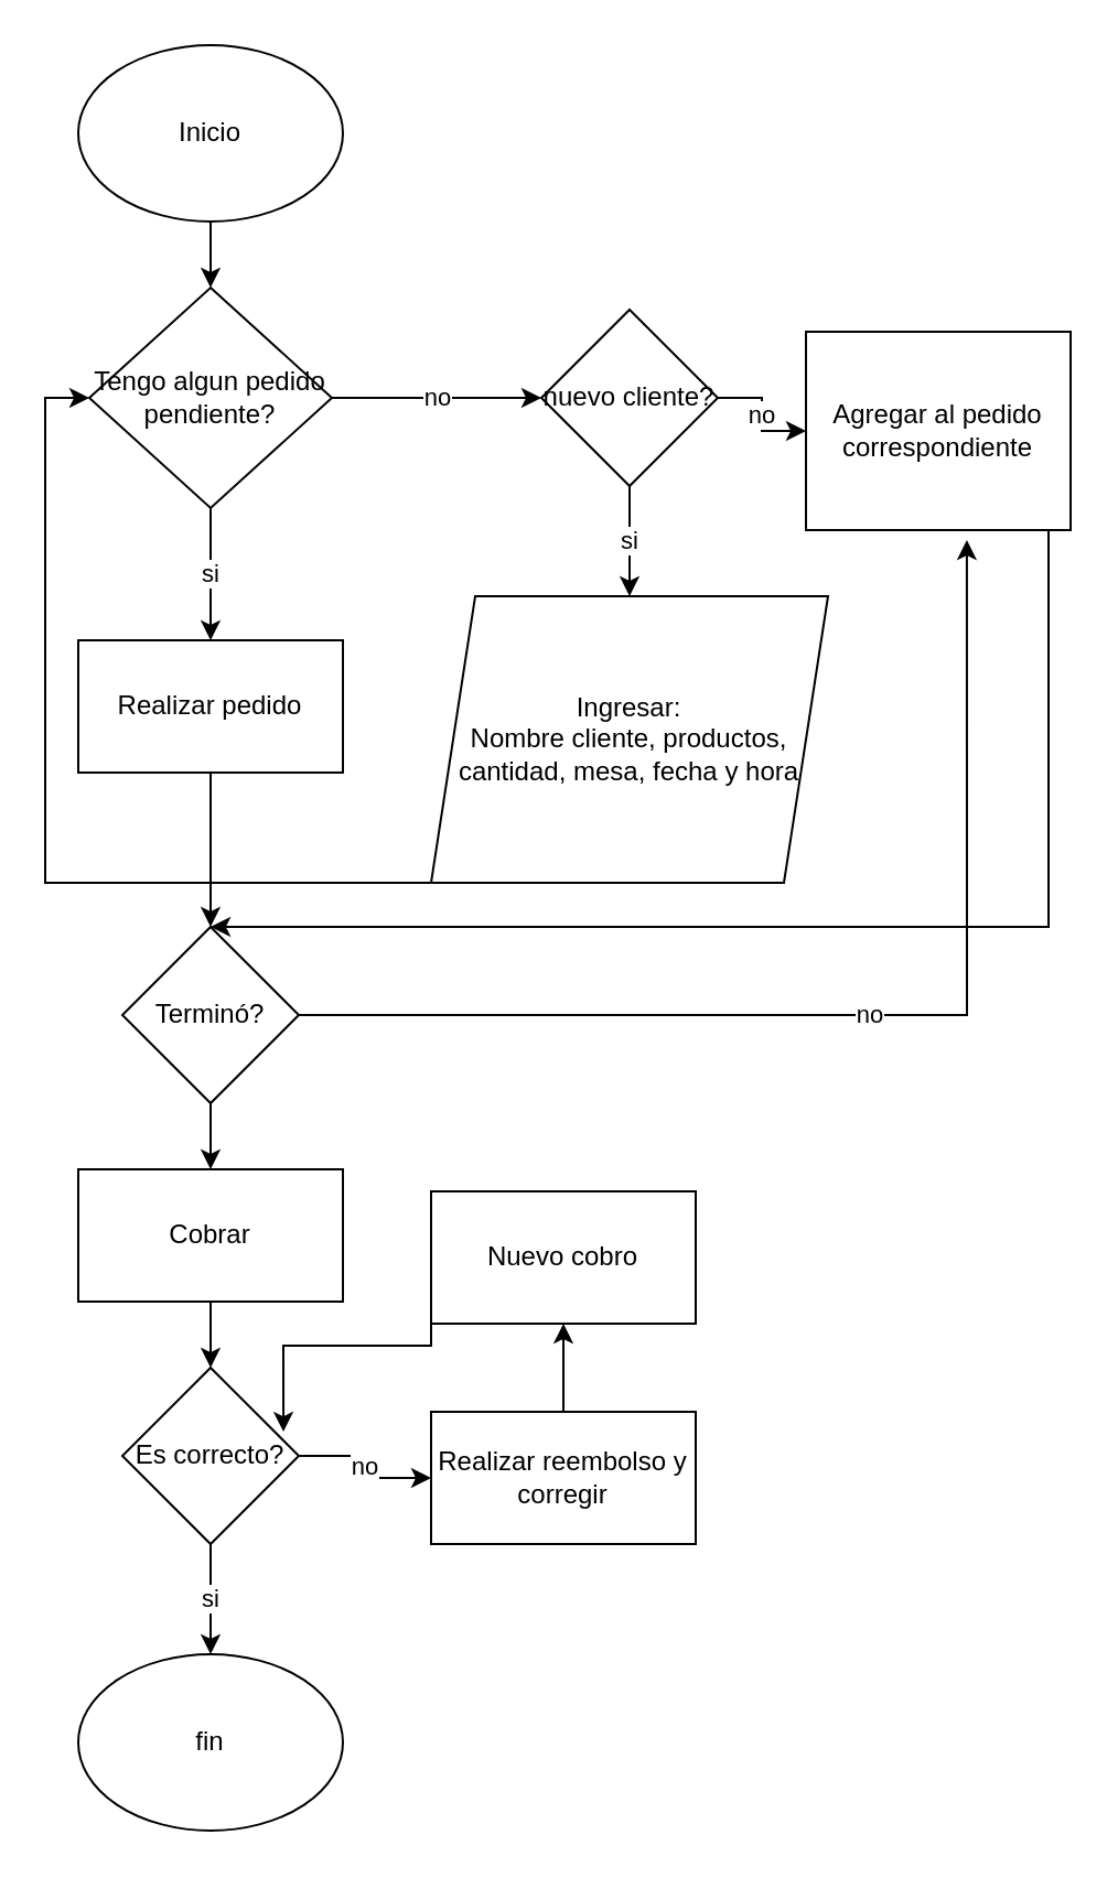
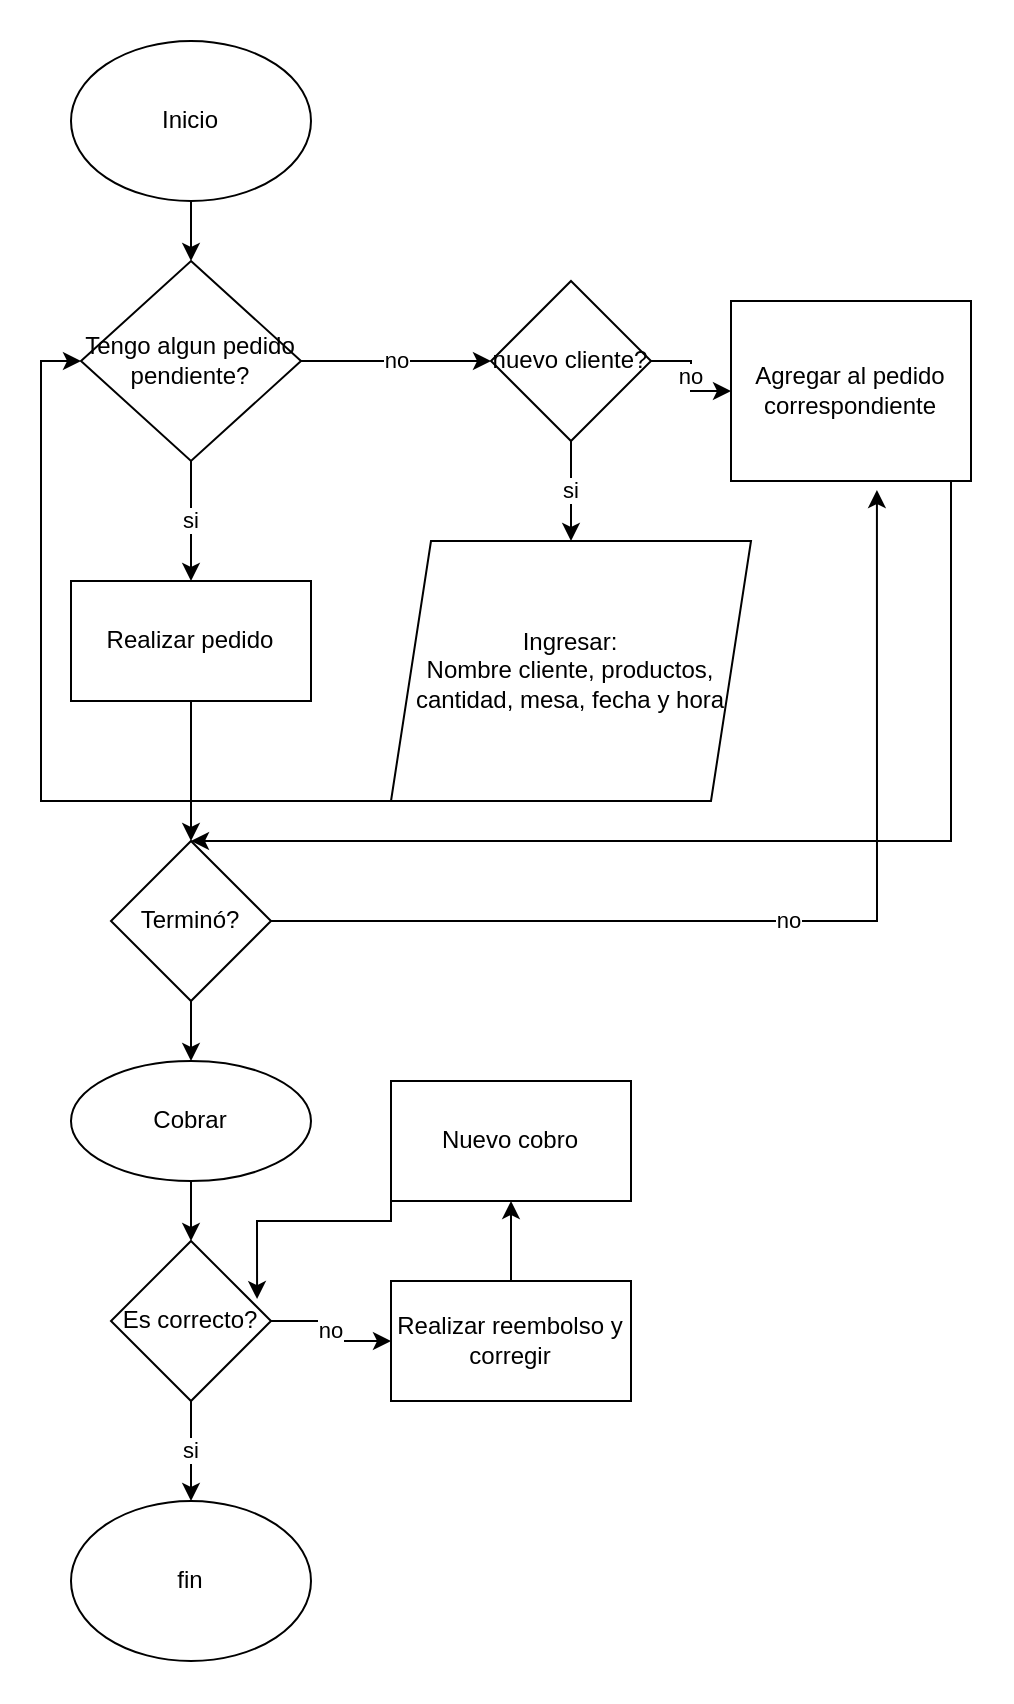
  <mxCell id="0" />
  <mxCell id="1" parent="0" />
  <mxCell id="2" style="edgeStyle=orthogonalEdgeStyle;rounded=0;orthogonalLoop=1;jettySize=auto;html=1;" edge="1" parent="1" source="3" target="6"><mxGeometry relative="1" as="geometry"><mxPoint x="95" y="160" as="targetPoint" /></mxGeometry></mxCell>
  <mxCell id="3" value="Inicio" style="ellipse;whiteSpace=wrap;html=1;" vertex="1" parent="1"><mxGeometry x="35" y="20" width="120" height="80" as="geometry" /></mxCell>
  <mxCell id="4" value="si" style="edgeStyle=orthogonalEdgeStyle;rounded=0;orthogonalLoop=1;jettySize=auto;html=1;" edge="1" parent="1" source="6" target="8"><mxGeometry relative="1" as="geometry"><mxPoint x="95" y="280" as="targetPoint" /></mxGeometry></mxCell>
  <mxCell id="5" value="no" style="edgeStyle=orthogonalEdgeStyle;rounded=0;orthogonalLoop=1;jettySize=auto;html=1;" edge="1" parent="1" source="6" target="11"><mxGeometry relative="1" as="geometry"><mxPoint x="275" y="180" as="targetPoint" /></mxGeometry></mxCell>
  <mxCell id="6" value="Tengo algun pedido pendiente?" style="rhombus;whiteSpace=wrap;html=1;" vertex="1" parent="1"><mxGeometry x="40" y="130" width="110" height="100" as="geometry" /></mxCell>
  <mxCell id="7" style="edgeStyle=orthogonalEdgeStyle;rounded=0;orthogonalLoop=1;jettySize=auto;html=1;" edge="1" parent="1" source="8"><mxGeometry relative="1" as="geometry"><mxPoint x="95" y="420" as="targetPoint" /></mxGeometry></mxCell>
  <mxCell id="8" value="Realizar pedido" style="rounded=0;whiteSpace=wrap;html=1;" vertex="1" parent="1"><mxGeometry x="35" y="290" width="120" height="60" as="geometry" /></mxCell>
  <mxCell id="9" value="no" style="edgeStyle=orthogonalEdgeStyle;rounded=0;orthogonalLoop=1;jettySize=auto;html=1;" edge="1" parent="1" source="11" target="13"><mxGeometry relative="1" as="geometry"><mxPoint x="385" y="180" as="targetPoint" /></mxGeometry></mxCell>
  <mxCell id="10" value="si" style="edgeStyle=orthogonalEdgeStyle;rounded=0;orthogonalLoop=1;jettySize=auto;html=1;" edge="1" parent="1" source="11" target="15"><mxGeometry relative="1" as="geometry"><mxPoint x="285" y="280" as="targetPoint" /></mxGeometry></mxCell>
  <mxCell id="11" value="nuevo cliente?" style="rhombus;whiteSpace=wrap;html=1;" vertex="1" parent="1"><mxGeometry x="245" y="140" width="80" height="80" as="geometry" /></mxCell>
  <mxCell id="12" style="edgeStyle=orthogonalEdgeStyle;rounded=0;orthogonalLoop=1;jettySize=auto;html=1;entryX=0.5;entryY=0;entryDx=0;entryDy=0;" edge="1" parent="1" source="13" target="18"><mxGeometry relative="1" as="geometry"><Array as="points"><mxPoint x="475" y="420" /></Array></mxGeometry></mxCell>
  <mxCell id="13" value="Agregar al pedido correspondiente" style="rounded=0;whiteSpace=wrap;html=1;" vertex="1" parent="1"><mxGeometry x="365" y="150" width="120" height="90" as="geometry" /></mxCell>
  <mxCell id="14" style="edgeStyle=orthogonalEdgeStyle;rounded=0;orthogonalLoop=1;jettySize=auto;html=1;entryX=0;entryY=0.5;entryDx=0;entryDy=0;" edge="1" parent="1" source="15" target="6"><mxGeometry relative="1" as="geometry"><Array as="points"><mxPoint x="20" y="400" /><mxPoint x="20" y="180" /></Array></mxGeometry></mxCell>
  <mxCell id="15" value="&lt;div&gt;Ingresar:&lt;/div&gt;&lt;div&gt;Nombre cliente, productos, cantidad, mesa, fecha y hora&lt;/div&gt;" style="shape=parallelogram;perimeter=parallelogramPerimeter;whiteSpace=wrap;html=1;fixedSize=1;" vertex="1" parent="1"><mxGeometry x="195" y="270" width="180" height="130" as="geometry" /></mxCell>
  <mxCell id="16" value="no" style="edgeStyle=orthogonalEdgeStyle;rounded=0;orthogonalLoop=1;jettySize=auto;html=1;entryX=0.608;entryY=1.05;entryDx=0;entryDy=0;entryPerimeter=0;" edge="1" parent="1" source="18" target="13"><mxGeometry relative="1" as="geometry" /></mxCell>
  <mxCell id="17" style="edgeStyle=orthogonalEdgeStyle;rounded=0;orthogonalLoop=1;jettySize=auto;html=1;" edge="1" parent="1" source="18" target="20"><mxGeometry relative="1" as="geometry"><mxPoint x="95" y="550" as="targetPoint" /></mxGeometry></mxCell>
  <mxCell id="18" value="Terminó?" style="rhombus;whiteSpace=wrap;html=1;" vertex="1" parent="1"><mxGeometry x="55" y="420" width="80" height="80" as="geometry" /></mxCell>
  <mxCell id="19" style="edgeStyle=orthogonalEdgeStyle;rounded=0;orthogonalLoop=1;jettySize=auto;html=1;" edge="1" parent="1" source="20" target="23"><mxGeometry relative="1" as="geometry"><mxPoint x="95" y="630" as="targetPoint" /></mxGeometry></mxCell>
- <mxCell id="20" value="Cobrar" style="rounded=0;whiteSpace=wrap;html=1;" vertex="1" parent="1"><mxGeometry x="35" y="530" width="120" height="60" as="geometry" /></mxCell>
+ <mxCell id="20" value="Cobrar" style="ellipse;whiteSpace=wrap;html=1;" vertex="1" parent="1"><mxGeometry x="35" y="530" width="120" height="60" as="geometry" /></mxCell>
  <mxCell id="21" value="si" style="edgeStyle=orthogonalEdgeStyle;rounded=0;orthogonalLoop=1;jettySize=auto;html=1;" edge="1" parent="1" source="23" target="24"><mxGeometry relative="1" as="geometry"><mxPoint x="95" y="760" as="targetPoint" /></mxGeometry></mxCell>
  <mxCell id="22" value="no" style="edgeStyle=orthogonalEdgeStyle;rounded=0;orthogonalLoop=1;jettySize=auto;html=1;" edge="1" parent="1" source="23" target="26"><mxGeometry relative="1" as="geometry"><mxPoint x="225" y="660" as="targetPoint" /></mxGeometry></mxCell>
  <mxCell id="23" value="Es correcto?" style="rhombus;whiteSpace=wrap;html=1;" vertex="1" parent="1"><mxGeometry x="55" y="620" width="80" height="80" as="geometry" /></mxCell>
  <mxCell id="24" value="fin" style="ellipse;whiteSpace=wrap;html=1;" vertex="1" parent="1"><mxGeometry x="35" y="750" width="120" height="80" as="geometry" /></mxCell>
  <mxCell id="25" style="edgeStyle=orthogonalEdgeStyle;rounded=0;orthogonalLoop=1;jettySize=auto;html=1;" edge="1" parent="1" source="26" target="28"><mxGeometry relative="1" as="geometry"><mxPoint x="375" y="660" as="targetPoint" /></mxGeometry></mxCell>
  <mxCell id="26" value="Realizar reembolso y corregir" style="rounded=0;whiteSpace=wrap;html=1;" vertex="1" parent="1"><mxGeometry x="195" y="640" width="120" height="60" as="geometry" /></mxCell>
  <mxCell id="27" style="edgeStyle=orthogonalEdgeStyle;rounded=0;orthogonalLoop=1;jettySize=auto;html=1;entryX=0.913;entryY=0.363;entryDx=0;entryDy=0;entryPerimeter=0;exitX=0;exitY=0.5;exitDx=0;exitDy=0;" edge="1" parent="1" source="28" target="23"><mxGeometry relative="1" as="geometry"><Array as="points"><mxPoint x="195" y="610" /><mxPoint x="128" y="610" /></Array></mxGeometry></mxCell>
  <mxCell id="28" value="Nuevo cobro" style="rounded=0;whiteSpace=wrap;html=1;" vertex="1" parent="1"><mxGeometry x="195" y="540" width="120" height="60" as="geometry" /></mxCell>
